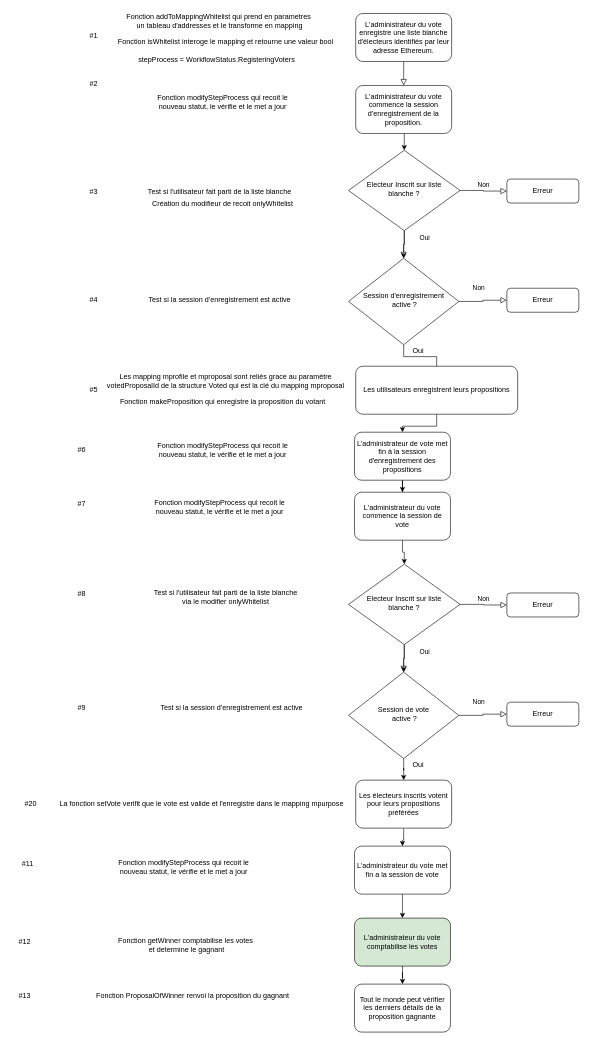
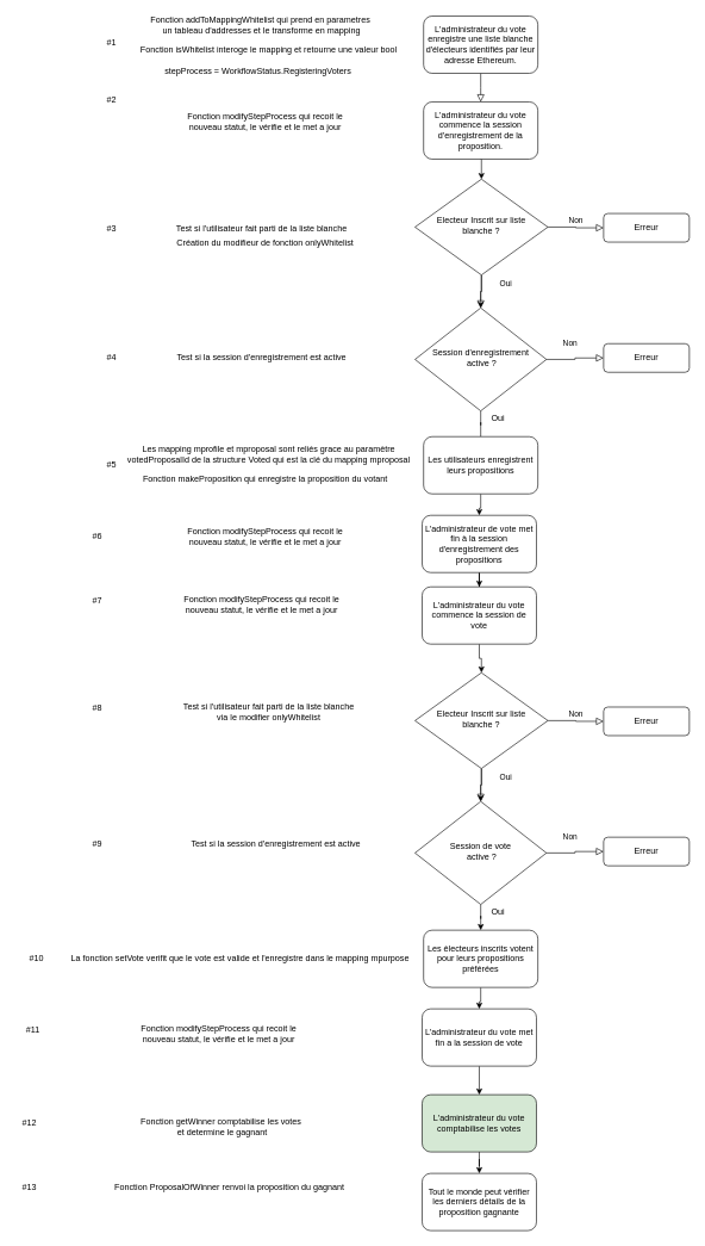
  <mxCell id="0" />
  <mxCell id="1" parent="0" />
  <mxCell id="2" value="" style="rounded=0;html=1;jettySize=auto;orthogonalLoop=1;fontSize=11;endArrow=block;endFill=0;endSize=8;strokeWidth=1;shadow=0;labelBackgroundColor=none;edgeStyle=orthogonalEdgeStyle;" parent="1" source="3" edge="1"><mxGeometry relative="1" as="geometry"><mxPoint x="672" y="142" as="targetPoint" /></mxGeometry></mxCell>
  <mxCell id="3" value="L'administrateur du vote enregistre une liste blanche d'électeurs identifiés par leur adresse Ethereum." style="rounded=1;whiteSpace=wrap;html=1;fontSize=12;glass=0;strokeWidth=1;shadow=0;" parent="1" vertex="1"><mxGeometry x="592" y="22" width="160" height="80" as="geometry" /></mxCell>
  <mxCell id="4" value="Oui" style="rounded=0;html=1;jettySize=auto;orthogonalLoop=1;fontSize=11;endArrow=block;endFill=0;endSize=8;strokeWidth=1;shadow=0;labelBackgroundColor=none;edgeStyle=orthogonalEdgeStyle;" parent="1" source="7" target="11" edge="1"><mxGeometry x="-0.132" y="19" relative="1" as="geometry"><mxPoint x="15" y="-8" as="offset" /></mxGeometry></mxCell>
  <mxCell id="5" value="Non" style="edgeStyle=orthogonalEdgeStyle;rounded=0;html=1;jettySize=auto;orthogonalLoop=1;fontSize=11;endArrow=block;endFill=0;endSize=8;strokeWidth=1;shadow=0;labelBackgroundColor=none;" parent="1" source="7" target="8" edge="1"><mxGeometry y="10" relative="1" as="geometry"><mxPoint as="offset" /></mxGeometry></mxCell>
  <mxCell id="6" style="edgeStyle=orthogonalEdgeStyle;rounded=0;orthogonalLoop=1;jettySize=auto;html=1;exitX=0.5;exitY=1;exitDx=0;exitDy=0;entryX=0.5;entryY=0;entryDx=0;entryDy=0;" edge="1" parent="1" source="7" target="11"><mxGeometry relative="1" as="geometry" /></mxCell>
  <mxCell id="7" value="Electeur Inscrit sur liste&lt;br&gt;blanche ?" style="rhombus;whiteSpace=wrap;html=1;shadow=0;fontFamily=Helvetica;fontSize=12;align=center;strokeWidth=1;spacing=6;spacingTop=-4;" parent="1" vertex="1"><mxGeometry x="580" y="250" width="186" height="134" as="geometry" /></mxCell>
  <mxCell id="8" value="Erreur" style="rounded=1;whiteSpace=wrap;html=1;fontSize=12;glass=0;strokeWidth=1;shadow=0;" parent="1" vertex="1"><mxGeometry x="844" y="298" width="120" height="40" as="geometry" /></mxCell>
  <mxCell id="9" value="Non" style="edgeStyle=orthogonalEdgeStyle;rounded=0;html=1;jettySize=auto;orthogonalLoop=1;fontSize=11;endArrow=block;endFill=0;endSize=8;strokeWidth=1;shadow=0;labelBackgroundColor=none;" parent="1" source="11" target="12" edge="1"><mxGeometry x="0.048" y="22" relative="1" as="geometry"><mxPoint x="-8" y="2" as="offset" /></mxGeometry></mxCell>
  <mxCell id="10" value="" style="edgeStyle=orthogonalEdgeStyle;rounded=0;orthogonalLoop=1;jettySize=auto;html=1;endArrow=none;" edge="1" parent="1" source="11" target="16"><mxGeometry relative="1" as="geometry" /></mxCell>
  <mxCell id="11" value="Session d'enregistrement&lt;br&gt;&amp;nbsp;active ?" style="rhombus;whiteSpace=wrap;html=1;shadow=0;fontFamily=Helvetica;fontSize=12;align=center;strokeWidth=1;spacing=6;spacingTop=-4;" parent="1" vertex="1"><mxGeometry x="580" y="430" width="184" height="144" as="geometry" /></mxCell>
  <mxCell id="12" value="Erreur" style="rounded=1;whiteSpace=wrap;html=1;fontSize=12;glass=0;strokeWidth=1;shadow=0;" parent="1" vertex="1"><mxGeometry x="844" y="480" width="120" height="40" as="geometry" /></mxCell>
  <mxCell id="13" style="edgeStyle=orthogonalEdgeStyle;rounded=0;orthogonalLoop=1;jettySize=auto;html=1;exitX=0.5;exitY=1;exitDx=0;exitDy=0;entryX=0.5;entryY=0;entryDx=0;entryDy=0;" edge="1" parent="1" source="14" target="7"><mxGeometry relative="1" as="geometry" /></mxCell>
  <mxCell id="14" value="L'administrateur du vote commence la session d'enregistrement de la proposition." style="rounded=1;whiteSpace=wrap;html=1;fontSize=12;glass=0;strokeWidth=1;shadow=0;" vertex="1" parent="1"><mxGeometry x="592" y="142" width="160" height="80" as="geometry" /></mxCell>
  <mxCell id="15" value="" style="edgeStyle=orthogonalEdgeStyle;rounded=0;orthogonalLoop=1;jettySize=auto;html=1;" edge="1" parent="1" source="16" target="19"><mxGeometry relative="1" as="geometry" /></mxCell>
- <mxCell id="16" value="Les utilisateurs enregistrent leurs propositions" style="rounded=1;whiteSpace=wrap;html=1;fontSize=12;glass=0;strokeWidth=1;shadow=0;" vertex="1" parent="1"><mxGeometry x="592" y="610" width="270" height="80" as="geometry" /></mxCell>
+ <mxCell id="16" value="Les utilisateurs enregistrent leurs propositions" style="rounded=1;whiteSpace=wrap;html=1;fontSize=12;glass=0;strokeWidth=1;shadow=0;" vertex="1" parent="1"><mxGeometry x="592" y="610" width="160" height="80" as="geometry" /></mxCell>
  <mxCell id="17" value="Oui" style="text;html=1;align=center;verticalAlign=middle;resizable=0;points=[];autosize=1;strokeColor=none;fillColor=none;" vertex="1" parent="1"><mxGeometry x="678" y="572" width="36" height="24" as="geometry" /></mxCell>
  <mxCell id="18" value="" style="edgeStyle=orthogonalEdgeStyle;rounded=0;orthogonalLoop=1;jettySize=auto;html=1;" edge="1" parent="1" source="19" target="21"><mxGeometry relative="1" as="geometry" /></mxCell>
  <mxCell id="19" value="L'administrateur de vote met fin à la session d'enregistrement des propositions" style="rounded=1;whiteSpace=wrap;html=1;fontSize=12;glass=0;strokeWidth=1;shadow=0;" vertex="1" parent="1"><mxGeometry x="590" y="720" width="160" height="80" as="geometry" /></mxCell>
  <mxCell id="20" value="" style="edgeStyle=orthogonalEdgeStyle;rounded=0;orthogonalLoop=1;jettySize=auto;html=1;" edge="1" parent="1" source="21" target="25"><mxGeometry relative="1" as="geometry" /></mxCell>
  <mxCell id="21" value="&lt;div&gt;L'administrateur du vote commence la session de vote&lt;/div&gt;" style="rounded=1;whiteSpace=wrap;html=1;fontSize=12;glass=0;strokeWidth=1;shadow=0;" vertex="1" parent="1"><mxGeometry x="590" y="820" width="160" height="80" as="geometry" /></mxCell>
  <mxCell id="22" value="Oui" style="rounded=0;html=1;jettySize=auto;orthogonalLoop=1;fontSize=11;endArrow=block;endFill=0;endSize=8;strokeWidth=1;shadow=0;labelBackgroundColor=none;edgeStyle=orthogonalEdgeStyle;" edge="1" parent="1" source="25" target="29"><mxGeometry x="-0.132" y="19" relative="1" as="geometry"><mxPoint x="15" y="-8" as="offset" /></mxGeometry></mxCell>
  <mxCell id="23" value="Non" style="edgeStyle=orthogonalEdgeStyle;rounded=0;html=1;jettySize=auto;orthogonalLoop=1;fontSize=11;endArrow=block;endFill=0;endSize=8;strokeWidth=1;shadow=0;labelBackgroundColor=none;" edge="1" parent="1" source="25" target="26"><mxGeometry y="10" relative="1" as="geometry"><mxPoint as="offset" /></mxGeometry></mxCell>
  <mxCell id="24" style="edgeStyle=orthogonalEdgeStyle;rounded=0;orthogonalLoop=1;jettySize=auto;html=1;exitX=0.5;exitY=1;exitDx=0;exitDy=0;entryX=0.5;entryY=0;entryDx=0;entryDy=0;" edge="1" parent="1" source="25" target="29"><mxGeometry relative="1" as="geometry" /></mxCell>
  <mxCell id="25" value="Electeur Inscrit sur liste&lt;br&gt;blanche ?" style="rhombus;whiteSpace=wrap;html=1;shadow=0;fontFamily=Helvetica;fontSize=12;align=center;strokeWidth=1;spacing=6;spacingTop=-4;" vertex="1" parent="1"><mxGeometry x="580" y="940" width="186" height="134" as="geometry" /></mxCell>
  <mxCell id="26" value="Erreur" style="rounded=1;whiteSpace=wrap;html=1;fontSize=12;glass=0;strokeWidth=1;shadow=0;" vertex="1" parent="1"><mxGeometry x="844" y="988" width="120" height="40" as="geometry" /></mxCell>
  <mxCell id="27" value="Non" style="edgeStyle=orthogonalEdgeStyle;rounded=0;html=1;jettySize=auto;orthogonalLoop=1;fontSize=11;endArrow=block;endFill=0;endSize=8;strokeWidth=1;shadow=0;labelBackgroundColor=none;" edge="1" parent="1" source="29" target="30"><mxGeometry x="0.048" y="22" relative="1" as="geometry"><mxPoint x="-8" y="2" as="offset" /></mxGeometry></mxCell>
  <mxCell id="28" value="" style="edgeStyle=orthogonalEdgeStyle;rounded=0;orthogonalLoop=1;jettySize=auto;html=1;" edge="1" parent="1" source="29" target="32"><mxGeometry relative="1" as="geometry" /></mxCell>
  <mxCell id="29" value="Session de vote&lt;br&gt;&amp;nbsp;active ?" style="rhombus;whiteSpace=wrap;html=1;shadow=0;fontFamily=Helvetica;fontSize=12;align=center;strokeWidth=1;spacing=6;spacingTop=-4;" vertex="1" parent="1"><mxGeometry x="580" y="1120" width="184" height="144" as="geometry" /></mxCell>
  <mxCell id="30" value="Erreur" style="rounded=1;whiteSpace=wrap;html=1;fontSize=12;glass=0;strokeWidth=1;shadow=0;" vertex="1" parent="1"><mxGeometry x="844" y="1170" width="120" height="40" as="geometry" /></mxCell>
  <mxCell id="31" value="" style="edgeStyle=orthogonalEdgeStyle;rounded=0;orthogonalLoop=1;jettySize=auto;html=1;" edge="1" parent="1" source="32" target="35"><mxGeometry relative="1" as="geometry" /></mxCell>
  <mxCell id="32" value="&lt;div&gt;Les électeurs inscrits votent pour leurs propositions préférées&lt;/div&gt;" style="rounded=1;whiteSpace=wrap;html=1;fontSize=12;glass=0;strokeWidth=1;shadow=0;" vertex="1" parent="1"><mxGeometry x="592" y="1300" width="160" height="80" as="geometry" /></mxCell>
  <mxCell id="33" value="Oui" style="text;html=1;align=center;verticalAlign=middle;resizable=0;points=[];autosize=1;strokeColor=none;fillColor=none;" vertex="1" parent="1"><mxGeometry x="678" y="1262" width="36" height="24" as="geometry" /></mxCell>
  <mxCell id="34" value="" style="edgeStyle=orthogonalEdgeStyle;rounded=0;orthogonalLoop=1;jettySize=auto;html=1;" edge="1" parent="1" source="35" target="37"><mxGeometry relative="1" as="geometry" /></mxCell>
  <mxCell id="35" value="&lt;div&gt;L'administrateur du vote met fin a la session de vote&lt;/div&gt;" style="rounded=1;whiteSpace=wrap;html=1;fontSize=12;glass=0;strokeWidth=1;shadow=0;" vertex="1" parent="1"><mxGeometry x="590" y="1410" width="160" height="80" as="geometry" /></mxCell>
  <mxCell id="36" value="" style="edgeStyle=orthogonalEdgeStyle;rounded=0;orthogonalLoop=1;jettySize=auto;html=1;" edge="1" parent="1" source="37" target="38"><mxGeometry relative="1" as="geometry" /></mxCell>
  <mxCell id="37" value="&lt;div&gt;L'administrateur du vote comptabilise les votes&lt;/div&gt;" style="rounded=1;whiteSpace=wrap;html=1;fontSize=12;glass=0;strokeWidth=1;shadow=0;fillColor=#d5e8d4;" vertex="1" parent="1"><mxGeometry x="590" y="1530" width="160" height="80" as="geometry" /></mxCell>
  <mxCell id="38" value="&lt;div&gt;Tout le monde peut vérifier les derniers détails de la proposition gagnante&lt;/div&gt;" style="rounded=1;whiteSpace=wrap;html=1;fontSize=12;glass=0;strokeWidth=1;shadow=0;" vertex="1" parent="1"><mxGeometry x="590" y="1640" width="160" height="80" as="geometry" /></mxCell>
  <mxCell id="39" value="#1" style="text;html=1;align=center;verticalAlign=middle;resizable=0;points=[];autosize=1;strokeColor=none;fillColor=none;" vertex="1" parent="1"><mxGeometry x="140" y="50" width="30" height="20" as="geometry" /></mxCell>
  <mxCell id="40" value="#2" style="text;html=1;align=center;verticalAlign=middle;resizable=0;points=[];autosize=1;strokeColor=none;fillColor=none;" vertex="1" parent="1"><mxGeometry x="140" y="130" width="30" height="20" as="geometry" /></mxCell>
  <mxCell id="41" value="#3" style="text;html=1;align=center;verticalAlign=middle;resizable=0;points=[];autosize=1;strokeColor=none;fillColor=none;" vertex="1" parent="1"><mxGeometry x="140" y="310" width="30" height="20" as="geometry" /></mxCell>
  <mxCell id="42" value="#4" style="text;html=1;align=center;verticalAlign=middle;resizable=0;points=[];autosize=1;strokeColor=none;fillColor=none;" vertex="1" parent="1"><mxGeometry x="140" y="490" width="30" height="20" as="geometry" /></mxCell>
  <mxCell id="43" value="#5" style="text;html=1;align=center;verticalAlign=middle;resizable=0;points=[];autosize=1;strokeColor=none;fillColor=none;" vertex="1" parent="1"><mxGeometry x="140" y="640" width="30" height="20" as="geometry" /></mxCell>
  <mxCell id="44" value="#6" style="text;html=1;align=center;verticalAlign=middle;resizable=0;points=[];autosize=1;strokeColor=none;fillColor=none;" vertex="1" parent="1"><mxGeometry x="120" y="740" width="30" height="20" as="geometry" /></mxCell>
  <mxCell id="45" value="#7" style="text;html=1;align=center;verticalAlign=middle;resizable=0;points=[];autosize=1;strokeColor=none;fillColor=none;" vertex="1" parent="1"><mxGeometry x="120" y="830" width="30" height="20" as="geometry" /></mxCell>
  <mxCell id="46" value="#8" style="text;html=1;align=center;verticalAlign=middle;resizable=0;points=[];autosize=1;strokeColor=none;fillColor=none;" vertex="1" parent="1"><mxGeometry x="120" y="980" width="30" height="20" as="geometry" /></mxCell>
  <mxCell id="47" value="#9" style="text;html=1;align=center;verticalAlign=middle;resizable=0;points=[];autosize=1;strokeColor=none;fillColor=none;" vertex="1" parent="1"><mxGeometry x="120" y="1170" width="30" height="20" as="geometry" /></mxCell>
- <mxCell id="48" value="#20" style="text;html=1;align=center;verticalAlign=middle;resizable=0;points=[];autosize=1;strokeColor=none;fillColor=none;" vertex="1" parent="1"><mxGeometry x="30" y="1330" width="40" height="20" as="geometry" /></mxCell>
+ <mxCell id="48" value="#10" style="text;html=1;align=center;verticalAlign=middle;resizable=0;points=[];autosize=1;strokeColor=none;fillColor=none;" vertex="1" parent="1"><mxGeometry x="30" y="1330" width="40" height="20" as="geometry" /></mxCell>
  <mxCell id="49" value="#11" style="text;html=1;align=center;verticalAlign=middle;resizable=0;points=[];autosize=1;strokeColor=none;fillColor=none;" vertex="1" parent="1"><mxGeometry x="30" y="1430" width="30" height="20" as="geometry" /></mxCell>
  <mxCell id="50" value="#12" style="text;html=1;align=center;verticalAlign=middle;resizable=0;points=[];autosize=1;strokeColor=none;fillColor=none;" vertex="1" parent="1"><mxGeometry x="20" y="1560" width="40" height="20" as="geometry" /></mxCell>
  <mxCell id="51" value="#13" style="text;html=1;align=center;verticalAlign=middle;resizable=0;points=[];autosize=1;strokeColor=none;fillColor=none;" vertex="1" parent="1"><mxGeometry x="20" y="1650" width="40" height="20" as="geometry" /></mxCell>
  <mxCell id="52" value="Fonction addToMappingWhitelist qui prend en parametres&amp;nbsp;&lt;br&gt;un tableau d'addresses et le transforme en mapping" style="text;html=1;align=center;verticalAlign=middle;resizable=0;points=[];autosize=1;strokeColor=none;fillColor=none;" vertex="1" parent="1"><mxGeometry x="200" y="20" width="330" height="30" as="geometry" /></mxCell>
  <mxCell id="53" value="Fonction isWhitelist interoge le mapping et retourne une valeur bool" style="text;html=1;align=center;verticalAlign=middle;resizable=0;points=[];autosize=1;strokeColor=none;fillColor=none;" vertex="1" parent="1"><mxGeometry x="190" y="60" width="370" height="20" as="geometry" /></mxCell>
  <mxCell id="54" value="&lt;div style=&quot;background-color: rgb(36 , 41 , 46) ; line-height: 15px&quot;&gt;&lt;div style=&quot;line-height: 15px&quot;&gt;&lt;br&gt;&lt;/div&gt;&lt;/div&gt;" style="text;html=1;align=center;verticalAlign=middle;resizable=0;points=[];autosize=1;strokeColor=none;fillColor=none;" vertex="1" parent="1"><mxGeometry x="345" y="90" width="20" height="20" as="geometry" /></mxCell>
  <mxCell id="55" value="stepProcess = WorkflowStatus.RegisteringVoters" style="text;html=1;align=center;verticalAlign=middle;resizable=0;points=[];autosize=1;strokeColor=none;fillColor=none;" vertex="1" parent="1"><mxGeometry y="90" width="280" height="20" as="geometry" x="220" /></mxCell>
  <mxCell id="56" value="Fonction modifyStepProcess qui recoit le &lt;br&gt;nouveau statut, le vérifie et le met a jour" style="text;html=1;align=center;verticalAlign=middle;resizable=0;points=[];autosize=1;strokeColor=none;fillColor=none;" vertex="1" parent="1"><mxGeometry x="255" y="155" width="230" height="30" as="geometry" /></mxCell>
  <mxCell id="57" value="Test si l'utilisateur fait parti de la liste blanche" style="text;html=1;align=center;verticalAlign=middle;resizable=0;points=[];autosize=1;strokeColor=none;fillColor=none;" vertex="1" parent="1"><mxGeometry x="240" y="310" width="250" height="20" as="geometry" /></mxCell>
  <mxCell id="58" value="Test si la session d'enregistrement est active" style="text;html=1;align=center;verticalAlign=middle;resizable=0;points=[];autosize=1;strokeColor=none;fillColor=none;" vertex="1" parent="1"><mxGeometry x="240" y="490" width="250" height="20" as="geometry" /></mxCell>
- <mxCell id="59" value="Création du modifieur de recoit onlyWhitelist" style="text;html=1;align=center;verticalAlign=middle;resizable=0;points=[];autosize=1;strokeColor=none;fillColor=none;" vertex="1" parent="1"><mxGeometry x="240" y="330" width="260" height="20" as="geometry" /></mxCell>
+ <mxCell id="59" value="Création du modifieur de fonction onlyWhitelist" style="text;html=1;align=center;verticalAlign=middle;resizable=0;points=[];autosize=1;strokeColor=none;fillColor=none;" vertex="1" parent="1"><mxGeometry x="240" y="330" width="260" height="20" as="geometry" /></mxCell>
  <mxCell id="60" value="Fonction&amp;nbsp;makeProposition qui enregistre la proposition du votant" style="text;html=1;align=center;verticalAlign=middle;resizable=0;points=[];autosize=1;strokeColor=none;fillColor=none;" vertex="1" parent="1"><mxGeometry x="190" y="660" width="360" height="20" as="geometry" /></mxCell>
  <mxCell id="61" value="Les mapping mprofile et mproposal sont reliés grace au&amp;nbsp;paramètre&lt;br&gt;votedProposalId de la structure Voted qui est la clé du mapping mproposal" style="text;html=1;align=center;verticalAlign=middle;resizable=0;points=[];autosize=1;strokeColor=none;fillColor=none;" vertex="1" parent="1"><mxGeometry x="170" y="620" width="410" height="30" as="geometry" /></mxCell>
  <mxCell id="62" value="Fonction modifyStepProcess qui recoit le &lt;br&gt;nouveau statut, le vérifie et le met a jour" style="text;html=1;align=center;verticalAlign=middle;resizable=0;points=[];autosize=1;strokeColor=none;fillColor=none;" vertex="1" parent="1"><mxGeometry x="255" y="735" width="230" height="30" as="geometry" /></mxCell>
  <mxCell id="63" value="Fonction modifyStepProcess qui recoit le &lt;br&gt;nouveau statut, le vérifie et le met a jour" style="text;html=1;align=center;verticalAlign=middle;resizable=0;points=[];autosize=1;strokeColor=none;fillColor=none;" vertex="1" parent="1"><mxGeometry x="250" y="830" width="230" height="30" as="geometry" /></mxCell>
  <mxCell id="64" value="Test si l'utilisateur fait parti de la liste blanche&lt;br&gt;via le modifier onlyWhitelist" style="text;html=1;align=center;verticalAlign=middle;resizable=0;points=[];autosize=1;strokeColor=none;fillColor=none;" vertex="1" parent="1"><mxGeometry x="250" y="980" width="250" height="30" as="geometry" /></mxCell>
  <mxCell id="65" value="Test si la session d'enregistrement est active" style="text;html=1;align=center;verticalAlign=middle;resizable=0;points=[];autosize=1;strokeColor=none;fillColor=none;" vertex="1" parent="1"><mxGeometry x="260" y="1170" width="250" height="20" as="geometry" /></mxCell>
  <mxCell id="66" value="La fonction setVote verifit que le vote est valide et l'enregistre dans le mapping mpurpose" style="text;html=1;align=center;verticalAlign=middle;resizable=0;points=[];autosize=1;strokeColor=none;fillColor=none;" vertex="1" parent="1"><mxGeometry x="90" y="1330" width="490" height="20" as="geometry" /></mxCell>
  <mxCell id="67" value="Fonction modifyStepProcess qui recoit le &lt;br&gt;nouveau statut, le vérifie et le met a jour" style="text;html=1;align=center;verticalAlign=middle;resizable=0;points=[];autosize=1;strokeColor=none;fillColor=none;" vertex="1" parent="1"><mxGeometry x="190" y="1430" width="230" height="30" as="geometry" /></mxCell>
  <mxCell id="68" value="Fonction getWinner comptabilise les votes&amp;nbsp;&lt;br&gt;et determine le gagnant" style="text;html=1;align=center;verticalAlign=middle;resizable=0;points=[];autosize=1;strokeColor=none;fillColor=none;" vertex="1" parent="1"><mxGeometry x="190" y="1560" width="240" height="30" as="geometry" /></mxCell>
  <mxCell id="69" value="Fonction ProposalOfWinner renvoi la proposition du gagnant" style="text;html=1;align=center;verticalAlign=middle;resizable=0;points=[];autosize=1;strokeColor=none;fillColor=none;" vertex="1" parent="1"><mxGeometry x="150" y="1650" width="340" height="20" as="geometry" /></mxCell>
